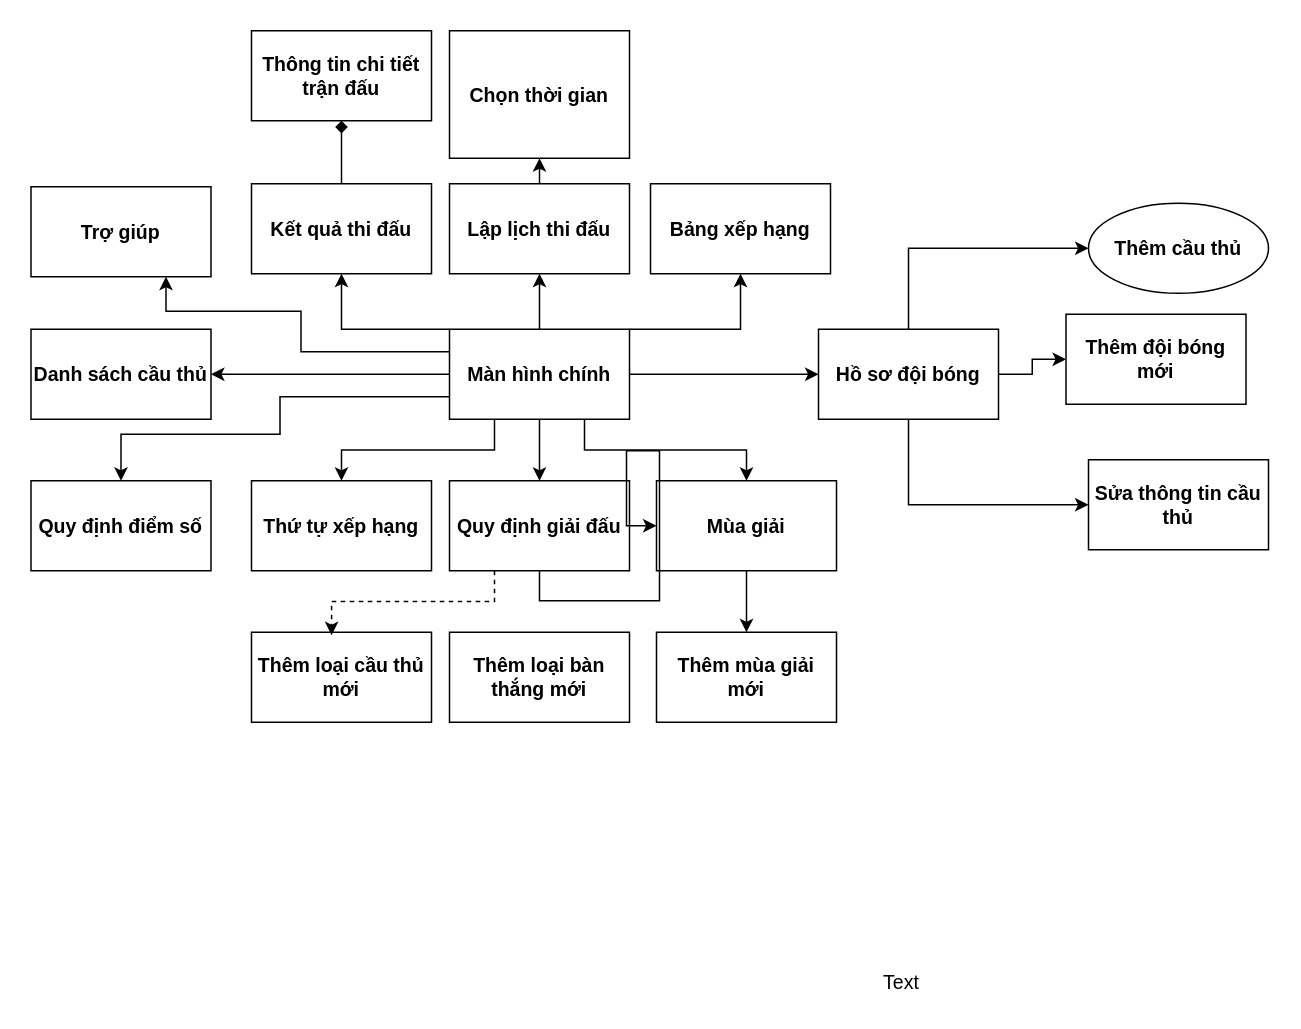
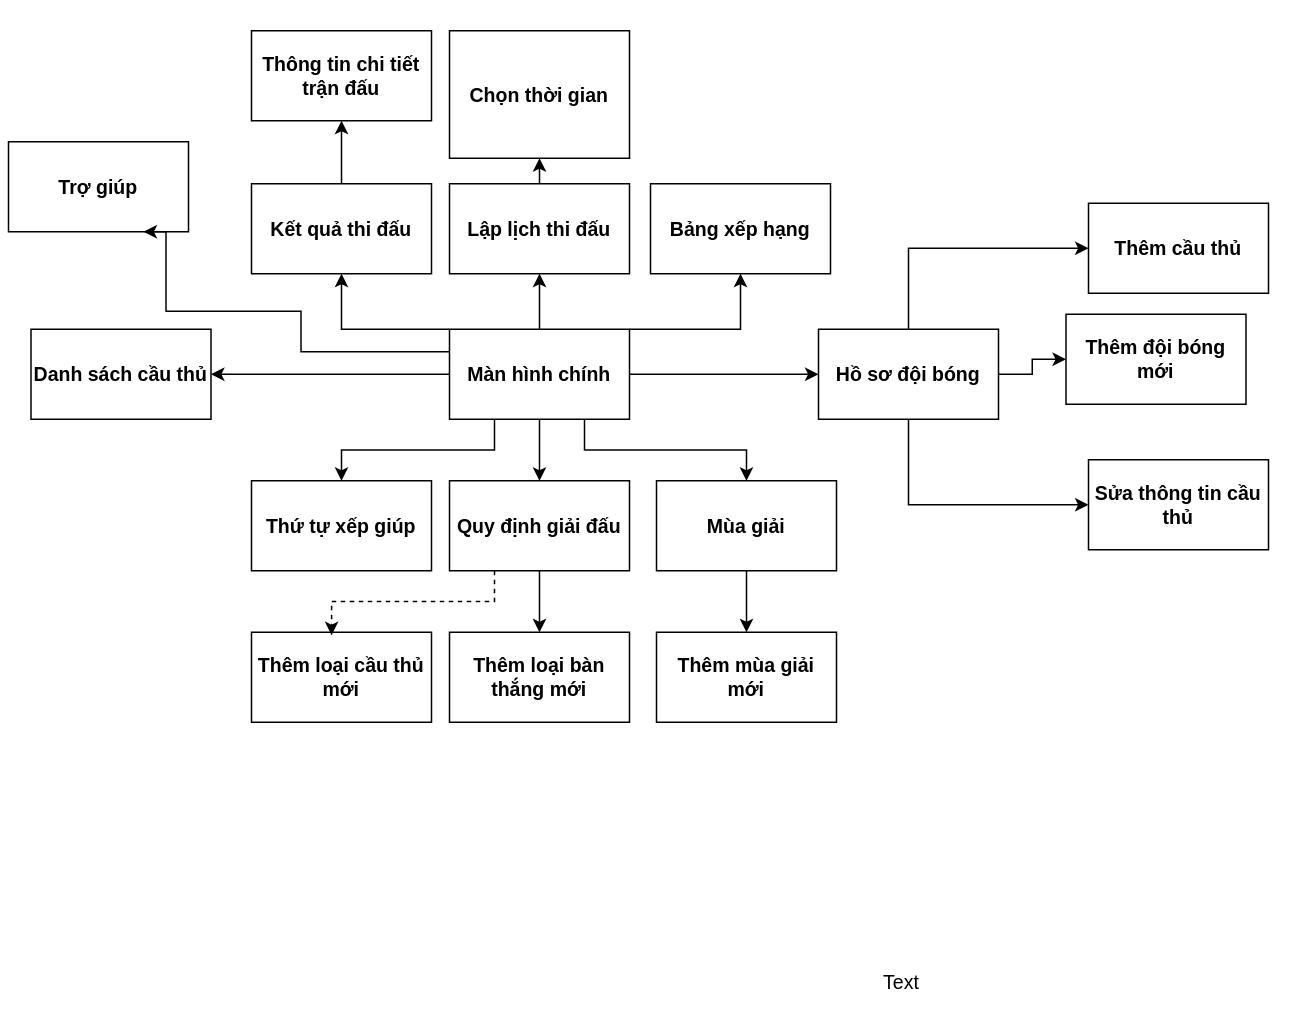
  <mxCell id="0" />
  <mxCell id="1" parent="0" />
  <mxCell id="2" value="Chọn thời gian" style="rounded=0;whiteSpace=wrap;html=1;fontStyle=1;fontSize=13;fillColor=none;" vertex="1" parent="1"><mxGeometry x="299" y="20" width="120" height="85" as="geometry" /></mxCell>
  <mxCell id="3" style="edgeStyle=orthogonalEdgeStyle;rounded=0;orthogonalLoop=1;jettySize=auto;html=1;exitX=0.5;exitY=0;exitDx=0;exitDy=0;entryX=0.5;entryY=1;entryDx=0;entryDy=0;fontSize=13;fontColor=#000000;" edge="1" parent="1" source="4" target="2"><mxGeometry relative="1" as="geometry" /></mxCell>
  <mxCell id="4" value="Lập lịch thi đấu" style="rounded=0;whiteSpace=wrap;html=1;fontStyle=1;fontSize=13;fillColor=none;" vertex="1" parent="1"><mxGeometry x="299" y="122" width="120" height="60" as="geometry" /></mxCell>
  <mxCell id="5" style="edgeStyle=orthogonalEdgeStyle;rounded=0;orthogonalLoop=1;jettySize=auto;html=1;exitX=0.5;exitY=0;exitDx=0;exitDy=0;fontSize=13;fontColor=#000000;" edge="1" parent="1" source="15" target="4"><mxGeometry relative="1" as="geometry" /></mxCell>
  <mxCell id="6" style="edgeStyle=orthogonalEdgeStyle;rounded=0;orthogonalLoop=1;jettySize=auto;html=1;exitX=0;exitY=0;exitDx=0;exitDy=0;entryX=0.5;entryY=1;entryDx=0;entryDy=0;fontSize=13;fontColor=#000000;" edge="1" parent="1" source="15" target="30"><mxGeometry relative="1" as="geometry"><Array as="points"><mxPoint x="227" y="219" /></Array></mxGeometry></mxCell>
  <mxCell id="7" style="edgeStyle=orthogonalEdgeStyle;rounded=0;orthogonalLoop=1;jettySize=auto;html=1;exitX=1;exitY=0;exitDx=0;exitDy=0;entryX=0.5;entryY=1;entryDx=0;entryDy=0;fontSize=13;fontColor=#000000;" edge="1" parent="1" source="15" target="22"><mxGeometry relative="1" as="geometry"><Array as="points"><mxPoint x="493" y="219" /></Array></mxGeometry></mxCell>
  <mxCell id="8" style="edgeStyle=orthogonalEdgeStyle;rounded=0;orthogonalLoop=1;jettySize=auto;html=1;exitX=1;exitY=0.5;exitDx=0;exitDy=0;entryX=0;entryY=0.5;entryDx=0;entryDy=0;fontSize=13;fontColor=#000000;" edge="1" parent="1" source="15" target="21"><mxGeometry relative="1" as="geometry" /></mxCell>
  <mxCell id="9" style="edgeStyle=orthogonalEdgeStyle;rounded=0;orthogonalLoop=1;jettySize=auto;html=1;exitX=0;exitY=0.5;exitDx=0;exitDy=0;fontSize=13;fontColor=#000000;" edge="1" parent="1" source="15" target="32"><mxGeometry relative="1" as="geometry" /></mxCell>
  <mxCell id="10" style="edgeStyle=orthogonalEdgeStyle;rounded=0;orthogonalLoop=1;jettySize=auto;html=1;exitX=0.5;exitY=1;exitDx=0;exitDy=0;entryX=0.5;entryY=0;entryDx=0;entryDy=0;fontSize=13;fontColor=#000000;" edge="1" parent="1" source="15" target="35"><mxGeometry relative="1" as="geometry" /></mxCell>
  <mxCell id="11" style="edgeStyle=orthogonalEdgeStyle;rounded=0;orthogonalLoop=1;jettySize=auto;html=1;exitX=0.25;exitY=1;exitDx=0;exitDy=0;entryX=0.5;entryY=0;entryDx=0;entryDy=0;fontSize=13;fontColor=#000000;" edge="1" parent="1" source="15" target="28"><mxGeometry relative="1" as="geometry" /></mxCell>
- <mxCell id="12" style="edgeStyle=orthogonalEdgeStyle;rounded=0;orthogonalLoop=1;jettySize=auto;html=1;exitX=0;exitY=0.75;exitDx=0;exitDy=0;entryX=0.5;entryY=0;entryDx=0;entryDy=0;fontSize=13;fontColor=#000000;" edge="1" parent="1" source="15" target="27"><mxGeometry relative="1" as="geometry"><Array as="points"><mxPoint x="186" y="264" /><mxPoint x="186" y="289" /><mxPoint x="80" y="289" /></Array></mxGeometry></mxCell>
  <mxCell id="13" style="edgeStyle=orthogonalEdgeStyle;rounded=0;orthogonalLoop=1;jettySize=auto;html=1;exitX=0.75;exitY=1;exitDx=0;exitDy=0;entryX=0.5;entryY=0;entryDx=0;entryDy=0;fontSize=13;fontColor=#000000;" edge="1" parent="1" source="15" target="25"><mxGeometry relative="1" as="geometry" /></mxCell>
  <mxCell id="14" style="edgeStyle=orthogonalEdgeStyle;rounded=0;orthogonalLoop=1;jettySize=auto;html=1;exitX=0;exitY=0.25;exitDx=0;exitDy=0;entryX=0.75;entryY=1;entryDx=0;entryDy=0;fontSize=13;fontColor=#000000;" edge="1" parent="1" source="15" target="37"><mxGeometry relative="1" as="geometry"><Array as="points"><mxPoint x="200" y="234" /><mxPoint x="200" y="207" /><mxPoint x="110" y="207" /></Array></mxGeometry></mxCell>
  <mxCell id="15" value="Màn hình chính" style="rounded=0;whiteSpace=wrap;html=1;fontStyle=1;fontSize=13;fillColor=none;" vertex="1" parent="1"><mxGeometry x="299" y="219" width="120" height="60" as="geometry" /></mxCell>
  <mxCell id="16" value="Thêm loại cầu thủ mới" style="rounded=0;whiteSpace=wrap;html=1;fontStyle=1;fontSize=13;fillColor=none;" vertex="1" parent="1"><mxGeometry x="167" y="421" width="120" height="60" as="geometry" /></mxCell>
  <mxCell id="17" value="Thêm đội bóng mới" style="rounded=0;whiteSpace=wrap;html=1;fontStyle=1;fontSize=13;fillColor=none;" vertex="1" parent="1"><mxGeometry x="710" y="209" width="120" height="60" as="geometry" /></mxCell>
  <mxCell id="18" style="edgeStyle=orthogonalEdgeStyle;rounded=0;orthogonalLoop=1;jettySize=auto;html=1;exitX=1;exitY=0.5;exitDx=0;exitDy=0;entryX=0;entryY=0.5;entryDx=0;entryDy=0;fontSize=13;fontColor=#000000;" edge="1" parent="1" source="21" target="17"><mxGeometry relative="1" as="geometry" /></mxCell>
  <mxCell id="19" style="edgeStyle=orthogonalEdgeStyle;rounded=0;orthogonalLoop=1;jettySize=auto;html=1;exitX=0.5;exitY=0;exitDx=0;exitDy=0;entryX=0;entryY=0.5;entryDx=0;entryDy=0;fontSize=13;fontColor=#000000;" edge="1" parent="1" source="21" target="23"><mxGeometry relative="1" as="geometry" /></mxCell>
  <mxCell id="20" style="edgeStyle=orthogonalEdgeStyle;rounded=0;orthogonalLoop=1;jettySize=auto;html=1;exitX=0.5;exitY=1;exitDx=0;exitDy=0;entryX=0;entryY=0.5;entryDx=0;entryDy=0;fontSize=13;fontColor=#000000;" edge="1" parent="1" source="21" target="38"><mxGeometry relative="1" as="geometry" /></mxCell>
  <mxCell id="21" value="Hồ sơ đội bóng" style="rounded=0;whiteSpace=wrap;html=1;fontStyle=1;fontSize=13;fillColor=none;" vertex="1" parent="1"><mxGeometry x="545" y="219" width="120" height="60" as="geometry" /></mxCell>
  <mxCell id="22" value="Bảng xếp hạng" style="rounded=0;whiteSpace=wrap;html=1;fontStyle=1;fontSize=13;fillColor=none;" vertex="1" parent="1"><mxGeometry x="433" y="122" width="120" height="60" as="geometry" /></mxCell>
- <mxCell id="23" value="Thêm cầu thủ" style="ellipse;whiteSpace=wrap;html=1;fontStyle=1;fontSize=13;fillColor=none;" vertex="1" parent="1"><mxGeometry x="725" y="135" width="120" height="60" as="geometry" /></mxCell>
+ <mxCell id="23" value="Thêm cầu thủ" style="rounded=0;whiteSpace=wrap;html=1;fontStyle=1;fontSize=13;fillColor=none;" vertex="1" parent="1"><mxGeometry x="725" y="135" width="120" height="60" as="geometry" /></mxCell>
  <mxCell id="24" style="edgeStyle=orthogonalEdgeStyle;rounded=0;orthogonalLoop=1;jettySize=auto;html=1;exitX=0.5;exitY=1;exitDx=0;exitDy=0;entryX=0.5;entryY=0;entryDx=0;entryDy=0;fontSize=13;fontColor=#000000;" edge="1" parent="1" source="25" target="31"><mxGeometry relative="1" as="geometry" /></mxCell>
  <mxCell id="25" value="Mùa giải" style="rounded=0;whiteSpace=wrap;html=1;fontStyle=1;fontSize=13;fillColor=none;" vertex="1" parent="1"><mxGeometry x="437" y="320" width="120" height="60" as="geometry" /></mxCell>
  <mxCell id="26" value="Thêm loại bàn thắng mới" style="rounded=0;whiteSpace=wrap;html=1;fontStyle=1;fontSize=13;fillColor=none;" vertex="1" parent="1"><mxGeometry x="299" y="421" width="120" height="60" as="geometry" /></mxCell>
- <mxCell id="27" value="Quy định điểm số" style="rounded=0;whiteSpace=wrap;html=1;fontStyle=1;fontSize=13;fillColor=none;" vertex="1" parent="1"><mxGeometry x="20" y="320" width="120" height="60" as="geometry" /></mxCell>
- <mxCell id="28" value="Thứ tự xếp hạng" style="rounded=0;whiteSpace=wrap;html=1;fontStyle=1;fontSize=13;fillColor=none;" vertex="1" parent="1"><mxGeometry x="167" y="320" width="120" height="60" as="geometry" /></mxCell>
- <mxCell id="29" style="edgeStyle=orthogonalEdgeStyle;rounded=0;orthogonalLoop=1;jettySize=auto;html=1;exitX=0.5;exitY=0;exitDx=0;exitDy=0;entryX=0.5;entryY=1;entryDx=0;entryDy=0;fontSize=13;fontColor=#000000;endArrow=diamond;" edge="1" parent="1" source="30" target="36"><mxGeometry relative="1" as="geometry" /></mxCell>
+ <mxCell id="28" value="Thứ tự xếp giúp" style="rounded=0;whiteSpace=wrap;html=1;fontStyle=1;fontSize=13;fillColor=none;" vertex="1" parent="1"><mxGeometry x="167" y="320" width="120" height="60" as="geometry" /></mxCell>
+ <mxCell id="29" style="edgeStyle=orthogonalEdgeStyle;rounded=0;orthogonalLoop=1;jettySize=auto;html=1;exitX=0.5;exitY=0;exitDx=0;exitDy=0;entryX=0.5;entryY=1;entryDx=0;entryDy=0;fontSize=13;fontColor=#000000;" edge="1" parent="1" source="30" target="36"><mxGeometry relative="1" as="geometry" /></mxCell>
  <mxCell id="30" value="Kết quả thi đấu" style="rounded=0;whiteSpace=wrap;html=1;fontStyle=1;fontSize=13;fillColor=none;" vertex="1" parent="1"><mxGeometry x="167" y="122" width="120" height="60" as="geometry" /></mxCell>
  <mxCell id="31" value="Thêm mùa giải mới" style="rounded=0;whiteSpace=wrap;html=1;fontStyle=1;fontSize=13;fillColor=none;" vertex="1" parent="1"><mxGeometry x="437" y="421" width="120" height="60" as="geometry" /></mxCell>
  <mxCell id="32" value="Danh sách cầu thủ" style="rounded=0;whiteSpace=wrap;html=1;fontStyle=1;fontSize=13;fillColor=none;" vertex="1" parent="1"><mxGeometry x="20" y="219" width="120" height="60" as="geometry" /></mxCell>
- <mxCell id="33" style="edgeStyle=orthogonalEdgeStyle;rounded=0;orthogonalLoop=1;jettySize=auto;html=1;exitX=0.5;exitY=1;exitDx=0;exitDy=0;fontSize=13;fontColor=#000000;" edge="1" parent="1" source="35" target="25"><mxGeometry relative="1" as="geometry" /></mxCell>
+ <mxCell id="33" style="edgeStyle=orthogonalEdgeStyle;rounded=0;orthogonalLoop=1;jettySize=auto;html=1;exitX=0.5;exitY=1;exitDx=0;exitDy=0;fontSize=13;fontColor=#000000;" edge="1" parent="1" source="35" target="26"><mxGeometry relative="1" as="geometry" /></mxCell>
  <mxCell id="34" style="edgeStyle=orthogonalEdgeStyle;rounded=0;orthogonalLoop=1;jettySize=auto;html=1;exitX=0.25;exitY=1;exitDx=0;exitDy=0;entryX=0.445;entryY=0.033;entryDx=0;entryDy=0;entryPerimeter=0;fontSize=13;fontColor=#000000;dashed=1;" edge="1" parent="1" source="35" target="16"><mxGeometry relative="1" as="geometry" /></mxCell>
  <mxCell id="35" value="Quy định giải đấu" style="rounded=0;whiteSpace=wrap;html=1;fontStyle=1;fontSize=13;fillColor=none;" vertex="1" parent="1"><mxGeometry x="299" y="320" width="120" height="60" as="geometry" /></mxCell>
  <mxCell id="36" value="Thông tin chi tiết trận đấu" style="rounded=0;whiteSpace=wrap;html=1;fontStyle=1;fontSize=13;fillColor=none;" vertex="1" parent="1"><mxGeometry x="167" y="20" width="120" height="60" as="geometry" /></mxCell>
- <mxCell id="37" value="Trợ giúp" style="rounded=0;whiteSpace=wrap;html=1;fontStyle=1;fontSize=13;fillColor=none;" vertex="1" parent="1"><mxGeometry x="20" y="124" width="120" height="60" as="geometry" /></mxCell>
+ <mxCell id="37" value="Trợ giúp" style="rounded=0;whiteSpace=wrap;html=1;fontStyle=1;fontSize=13;fillColor=none;" vertex="1" parent="1"><mxGeometry x="5" y="94" width="120" height="60" as="geometry" /></mxCell>
  <mxCell id="38" value="Sửa thông tin cầu thủ" style="rounded=0;whiteSpace=wrap;html=1;fontStyle=1;fontSize=13;fillColor=none;" vertex="1" parent="1"><mxGeometry x="725" y="306" width="120" height="60" as="geometry" /></mxCell>
  <mxCell id="39" value="Text" style="text;html=1;align=center;verticalAlign=middle;resizable=0;points=[];autosize=1;strokeColor=none;fontSize=13;fontColor=#000000;" vertex="1" parent="1"><mxGeometry x="580" y="644" width="40" height="20" as="geometry" /></mxCell>
